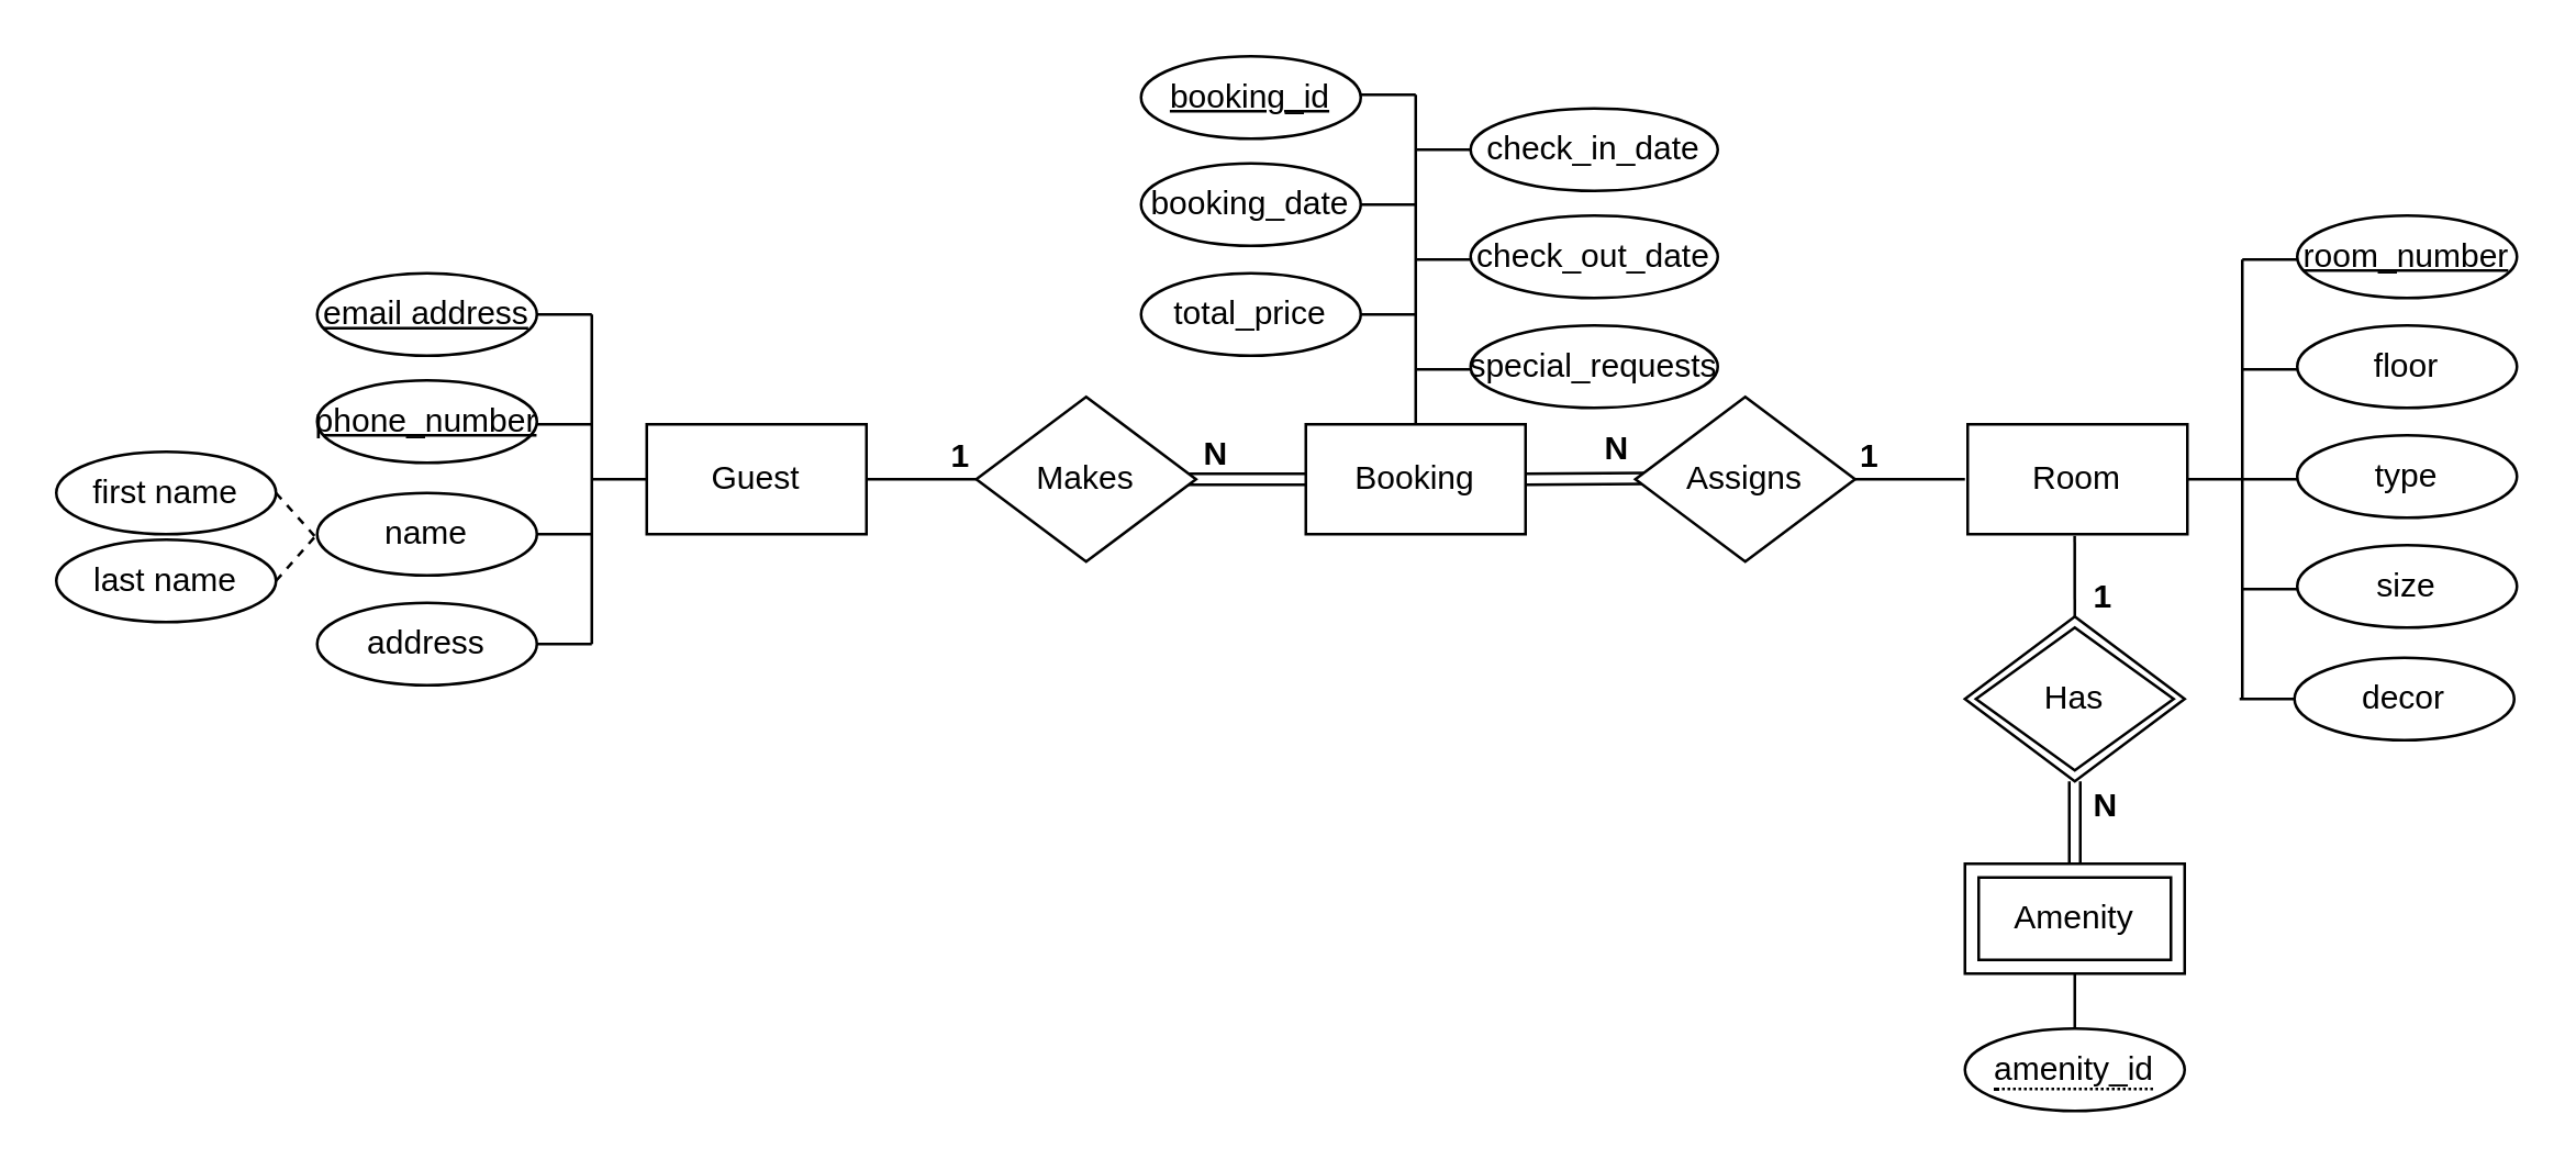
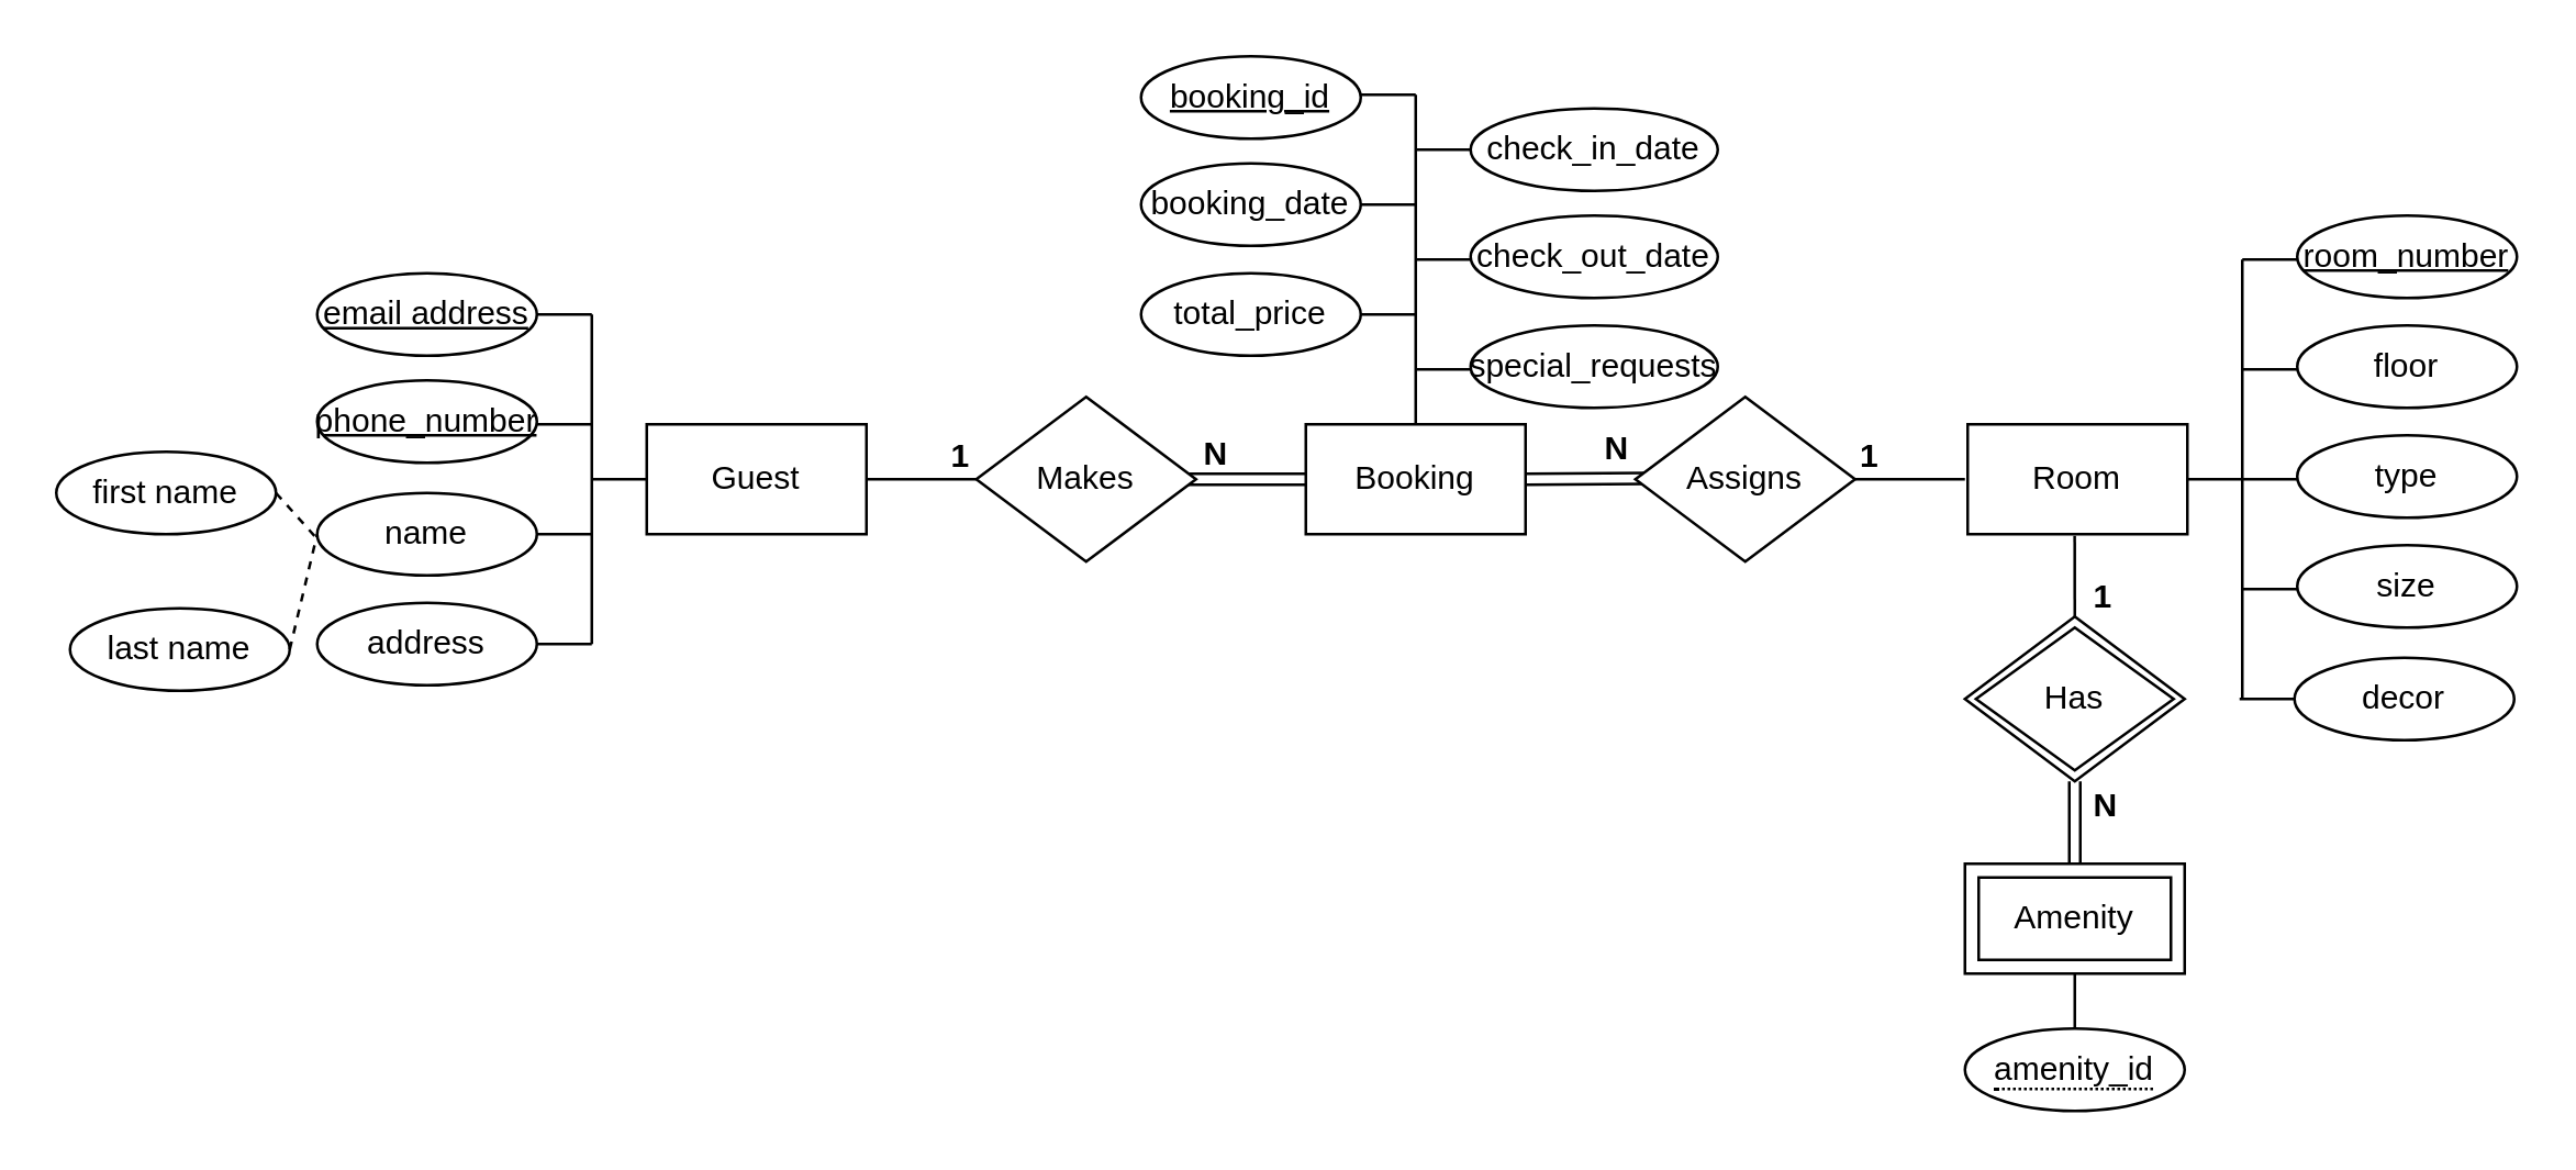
  <mxCell id="0" />
  <mxCell id="1" parent="0" />
  <mxCell id="2" value="&lt;span style=&quot;border-bottom: 1px dotted&quot;&gt;amenity_id&lt;/span&gt;" style="ellipse;whiteSpace=wrap;html=1;align=center;" parent="1" vertex="1"><mxGeometry x="715" y="374" width="80" height="30" as="geometry" /></mxCell>
  <mxCell id="3" value="phone_number" style="ellipse;whiteSpace=wrap;html=1;align=center;fontStyle=4;" vertex="1" parent="1"><mxGeometry x="115" y="138" width="80" height="30" as="geometry" /></mxCell>
  <mxCell id="4" value="name" style="ellipse;whiteSpace=wrap;html=1;align=center;" vertex="1" parent="1"><mxGeometry x="115" y="179" width="80" height="30" as="geometry" /></mxCell>
  <mxCell id="5" value="first name" style="ellipse;whiteSpace=wrap;html=1;align=center;" vertex="1" parent="1"><mxGeometry x="20" y="164" width="80" height="30" as="geometry" /></mxCell>
- <mxCell id="6" value="last name" style="ellipse;whiteSpace=wrap;html=1;align=center;" vertex="1" parent="1"><mxGeometry x="20" y="196" width="80" height="30" as="geometry" /></mxCell>
+ <mxCell id="6" value="last name" style="ellipse;whiteSpace=wrap;html=1;align=center;" vertex="1" parent="1"><mxGeometry x="25" y="221" width="80" height="30" as="geometry" /></mxCell>
  <mxCell id="7" value="email address" style="ellipse;whiteSpace=wrap;html=1;align=center;fontStyle=4;" vertex="1" parent="1"><mxGeometry x="115" y="99" width="80" height="30" as="geometry" /></mxCell>
  <mxCell id="8" value="Guest" style="whiteSpace=wrap;html=1;align=center;" vertex="1" parent="1"><mxGeometry x="235" y="154" width="80" height="40" as="geometry" /></mxCell>
  <mxCell id="9" value="Room" style="whiteSpace=wrap;html=1;align=center;" vertex="1" parent="1"><mxGeometry x="716" y="154" width="80" height="40" as="geometry" /></mxCell>
  <mxCell id="10" value="room_number" style="ellipse;whiteSpace=wrap;html=1;align=center;fontStyle=4;" vertex="1" parent="1"><mxGeometry x="836" y="78" width="80" height="30" as="geometry" /></mxCell>
  <mxCell id="11" value="" style="endArrow=none;html=1;rounded=0;exitX=1;exitY=0.5;exitDx=0;exitDy=0;" edge="1" parent="1"><mxGeometry relative="1" as="geometry"><mxPoint x="796" y="174" as="sourcePoint" /><mxPoint x="816" y="174" as="targetPoint" /></mxGeometry></mxCell>
  <mxCell id="12" value="type" style="ellipse;whiteSpace=wrap;html=1;align=center;" vertex="1" parent="1"><mxGeometry x="836" y="158" width="80" height="30" as="geometry" /></mxCell>
  <mxCell id="13" value="" style="endArrow=none;html=1;rounded=0;exitX=0;exitY=0.5;exitDx=0;exitDy=0;" edge="1" parent="1" source="8"><mxGeometry width="50" height="50" relative="1" as="geometry"><mxPoint x="385" y="294" as="sourcePoint" /><mxPoint x="215" y="174" as="targetPoint" /></mxGeometry></mxCell>
  <mxCell id="14" value="" style="endArrow=none;html=1;rounded=0;" edge="1" parent="1"><mxGeometry width="50" height="50" relative="1" as="geometry"><mxPoint x="215" y="234" as="sourcePoint" /><mxPoint x="215" y="114" as="targetPoint" /></mxGeometry></mxCell>
  <mxCell id="15" value="" style="endArrow=none;html=1;rounded=0;" edge="1" parent="1"><mxGeometry width="50" height="50" relative="1" as="geometry"><mxPoint x="195" y="114" as="sourcePoint" /><mxPoint x="215" y="114" as="targetPoint" /></mxGeometry></mxCell>
  <mxCell id="16" value="" style="endArrow=none;html=1;rounded=0;" edge="1" parent="1"><mxGeometry width="50" height="50" relative="1" as="geometry"><mxPoint x="195" y="154" as="sourcePoint" /><mxPoint x="215" y="154" as="targetPoint" /></mxGeometry></mxCell>
  <mxCell id="17" value="" style="endArrow=none;html=1;rounded=0;" edge="1" parent="1"><mxGeometry width="50" height="50" relative="1" as="geometry"><mxPoint x="195" y="194" as="sourcePoint" /><mxPoint x="215" y="194" as="targetPoint" /></mxGeometry></mxCell>
  <mxCell id="18" value="" style="endArrow=none;html=1;rounded=0;exitX=1;exitY=0.5;exitDx=0;exitDy=0;entryX=0;entryY=0.5;entryDx=0;entryDy=0;dashed=1;" edge="1" parent="1" source="6" target="4"><mxGeometry width="50" height="50" relative="1" as="geometry"><mxPoint x="90" y="274" as="sourcePoint" /><mxPoint x="140" y="224" as="targetPoint" /></mxGeometry></mxCell>
  <mxCell id="19" value="" style="endArrow=none;html=1;rounded=0;exitX=1;exitY=0.5;exitDx=0;exitDy=0;entryX=0.005;entryY=0.572;entryDx=0;entryDy=0;entryPerimeter=0;dashed=1;" edge="1" parent="1" source="5" target="4"><mxGeometry width="50" height="50" relative="1" as="geometry"><mxPoint x="100" y="284" as="sourcePoint" /><mxPoint x="150" y="234" as="targetPoint" /></mxGeometry></mxCell>
  <mxCell id="20" value="address" style="ellipse;whiteSpace=wrap;html=1;align=center;" vertex="1" parent="1"><mxGeometry x="115" y="219" width="80" height="30" as="geometry" /></mxCell>
  <mxCell id="21" value="" style="endArrow=none;html=1;rounded=0;" edge="1" parent="1"><mxGeometry width="50" height="50" relative="1" as="geometry"><mxPoint x="195" y="234" as="sourcePoint" /><mxPoint x="215" y="234" as="targetPoint" /></mxGeometry></mxCell>
  <mxCell id="22" value="Booking" style="whiteSpace=wrap;html=1;align=center;" vertex="1" parent="1"><mxGeometry x="475" y="154" width="80" height="40" as="geometry" /></mxCell>
  <mxCell id="23" value="" style="shape=link;html=1;rounded=0;entryX=0;entryY=0.5;entryDx=0;entryDy=0;" edge="1" parent="1" target="22"><mxGeometry relative="1" as="geometry"><mxPoint x="425" y="174" as="sourcePoint" /><mxPoint x="465" y="174" as="targetPoint" /></mxGeometry></mxCell>
  <mxCell id="24" value="" style="endArrow=none;html=1;rounded=0;" edge="1" parent="1"><mxGeometry width="50" height="50" relative="1" as="geometry"><mxPoint x="816" y="254" as="sourcePoint" /><mxPoint x="816" y="94" as="targetPoint" /></mxGeometry></mxCell>
  <mxCell id="25" value="" style="endArrow=none;html=1;rounded=0;exitX=1;exitY=0.5;exitDx=0;exitDy=0;" edge="1" parent="1"><mxGeometry relative="1" as="geometry"><mxPoint x="816" y="94" as="sourcePoint" /><mxPoint x="836" y="94" as="targetPoint" /></mxGeometry></mxCell>
  <mxCell id="26" value="" style="endArrow=none;html=1;rounded=0;exitX=1;exitY=0.5;exitDx=0;exitDy=0;" edge="1" parent="1"><mxGeometry relative="1" as="geometry"><mxPoint x="816" y="174" as="sourcePoint" /><mxPoint x="836" y="174" as="targetPoint" /></mxGeometry></mxCell>
  <mxCell id="27" value="" style="endArrow=none;html=1;rounded=0;exitX=1;exitY=0.5;exitDx=0;exitDy=0;" edge="1" parent="1"><mxGeometry relative="1" as="geometry"><mxPoint x="816" y="134" as="sourcePoint" /><mxPoint x="836" y="134" as="targetPoint" /></mxGeometry></mxCell>
  <mxCell id="28" value="floor" style="ellipse;whiteSpace=wrap;html=1;align=center;" vertex="1" parent="1"><mxGeometry x="836" y="118" width="80" height="30" as="geometry" /></mxCell>
  <mxCell id="29" value="size" style="ellipse;whiteSpace=wrap;html=1;align=center;" vertex="1" parent="1"><mxGeometry x="836" y="198" width="80" height="30" as="geometry" /></mxCell>
  <mxCell id="30" value="" style="endArrow=none;html=1;rounded=0;exitX=1;exitY=0.5;exitDx=0;exitDy=0;" edge="1" parent="1"><mxGeometry relative="1" as="geometry"><mxPoint x="816" y="214" as="sourcePoint" /><mxPoint x="836" y="214" as="targetPoint" /><Array as="points"><mxPoint x="826" y="214" /></Array></mxGeometry></mxCell>
  <mxCell id="31" value="booking_id" style="ellipse;whiteSpace=wrap;html=1;align=center;fontStyle=4;" vertex="1" parent="1"><mxGeometry x="415" y="20" width="80" height="30" as="geometry" /></mxCell>
  <mxCell id="32" value="Makes" style="shape=rhombus;perimeter=rhombusPerimeter;whiteSpace=wrap;html=1;align=center;" vertex="1" parent="1"><mxGeometry x="355" y="144" width="80" height="60" as="geometry" /></mxCell>
  <mxCell id="33" value="" style="endArrow=none;html=1;rounded=0;exitX=0;exitY=0.5;exitDx=0;exitDy=0;" edge="1" parent="1" source="32"><mxGeometry width="50" height="50" relative="1" as="geometry"><mxPoint x="335" y="174" as="sourcePoint" /><mxPoint x="315" y="174" as="targetPoint" /></mxGeometry></mxCell>
  <mxCell id="34" value="" style="shape=link;html=1;rounded=0;entryX=0.051;entryY=0.495;entryDx=0;entryDy=0;entryPerimeter=0;" edge="1" parent="1" target="36"><mxGeometry relative="1" as="geometry"><mxPoint x="555" y="174" as="sourcePoint" /><mxPoint x="605" y="174" as="targetPoint" /></mxGeometry></mxCell>
  <mxCell id="35" value="" style="endArrow=none;html=1;rounded=0;exitX=1;exitY=0.5;exitDx=0;exitDy=0;entryX=0;entryY=0.5;entryDx=0;entryDy=0;" edge="1" parent="1" source="36"><mxGeometry relative="1" as="geometry"><mxPoint x="675" y="174" as="sourcePoint" /><mxPoint x="715" y="174" as="targetPoint" /></mxGeometry></mxCell>
  <mxCell id="36" value="Assigns" style="shape=rhombus;perimeter=rhombusPerimeter;whiteSpace=wrap;html=1;align=center;" vertex="1" parent="1"><mxGeometry x="595" y="144" width="80" height="60" as="geometry" /></mxCell>
  <mxCell id="37" value="" style="endArrow=none;html=1;rounded=0;" edge="1" parent="1"><mxGeometry width="50" height="50" relative="1" as="geometry"><mxPoint x="515" y="154" as="sourcePoint" /><mxPoint x="515" y="34" as="targetPoint" /></mxGeometry></mxCell>
  <mxCell id="38" value="" style="endArrow=none;html=1;rounded=0;" edge="1" parent="1"><mxGeometry width="50" height="50" relative="1" as="geometry"><mxPoint x="495" y="34" as="sourcePoint" /><mxPoint x="515" y="34" as="targetPoint" /></mxGeometry></mxCell>
  <mxCell id="39" value="check_in_date" style="ellipse;whiteSpace=wrap;html=1;align=center;" vertex="1" parent="1"><mxGeometry x="535" y="39" width="90" height="30" as="geometry" /></mxCell>
  <mxCell id="40" value="check_out_date" style="ellipse;whiteSpace=wrap;html=1;align=center;" vertex="1" parent="1"><mxGeometry x="535" y="78" width="90" height="30" as="geometry" /></mxCell>
  <mxCell id="41" value="booking_date" style="ellipse;whiteSpace=wrap;html=1;align=center;" vertex="1" parent="1"><mxGeometry x="415" y="59" width="80" height="30" as="geometry" /></mxCell>
  <mxCell id="42" value="total_price" style="ellipse;whiteSpace=wrap;html=1;align=center;" vertex="1" parent="1"><mxGeometry x="415" y="99" width="80" height="30" as="geometry" /></mxCell>
  <mxCell id="43" value="" style="endArrow=none;html=1;rounded=0;" edge="1" parent="1"><mxGeometry width="50" height="50" relative="1" as="geometry"><mxPoint x="495" y="74" as="sourcePoint" /><mxPoint x="515" y="74" as="targetPoint" /></mxGeometry></mxCell>
  <mxCell id="44" value="" style="endArrow=none;html=1;rounded=0;" edge="1" parent="1"><mxGeometry width="50" height="50" relative="1" as="geometry"><mxPoint x="495" y="114" as="sourcePoint" /><mxPoint x="515" y="114" as="targetPoint" /></mxGeometry></mxCell>
  <mxCell id="45" value="" style="endArrow=none;html=1;rounded=0;" edge="1" parent="1"><mxGeometry width="50" height="50" relative="1" as="geometry"><mxPoint x="515" y="54" as="sourcePoint" /><mxPoint x="535" y="54" as="targetPoint" /></mxGeometry></mxCell>
  <mxCell id="46" value="" style="endArrow=none;html=1;rounded=0;" edge="1" parent="1"><mxGeometry width="50" height="50" relative="1" as="geometry"><mxPoint x="515" y="94" as="sourcePoint" /><mxPoint x="535" y="94" as="targetPoint" /></mxGeometry></mxCell>
  <mxCell id="47" value="" style="endArrow=none;html=1;rounded=0;exitX=1;exitY=0.5;exitDx=0;exitDy=0;" edge="1" parent="1"><mxGeometry relative="1" as="geometry"><mxPoint x="815" y="254" as="sourcePoint" /><mxPoint y="254" as="targetPoint" x="835" /><Array as="points"><mxPoint x="825" y="254" /></Array></mxGeometry></mxCell>
  <mxCell id="48" value="decor" style="ellipse;whiteSpace=wrap;html=1;align=center;" vertex="1" parent="1"><mxGeometry y="239" width="80" height="30" as="geometry" x="835" /></mxCell>
  <mxCell id="49" value="" style="endArrow=none;html=1;rounded=0;" edge="1" parent="1"><mxGeometry width="50" height="50" relative="1" as="geometry"><mxPoint x="515" y="134" as="sourcePoint" /><mxPoint x="535" y="134" as="targetPoint" /></mxGeometry></mxCell>
  <mxCell id="50" value="special_requests" style="ellipse;whiteSpace=wrap;html=1;align=center;" vertex="1" parent="1"><mxGeometry x="535" y="118" width="90" height="30" as="geometry" /></mxCell>
  <mxCell id="51" value="" style="endArrow=none;html=1;rounded=0;exitX=0.487;exitY=1.014;exitDx=0;exitDy=0;entryX=0.5;entryY=0;entryDx=0;entryDy=0;exitPerimeter=0;" edge="1" parent="1" source="9"><mxGeometry relative="1" as="geometry"><mxPoint x="735" y="214" as="sourcePoint" /><mxPoint x="755" y="224" as="targetPoint" /></mxGeometry></mxCell>
  <mxCell id="52" value="" style="shape=link;html=1;rounded=0;" edge="1" parent="1"><mxGeometry relative="1" as="geometry"><mxPoint x="755" y="284" as="sourcePoint" /><mxPoint x="755" y="334" as="targetPoint" /></mxGeometry></mxCell>
  <mxCell id="53" value="Amenity" style="shape=ext;margin=3;double=1;whiteSpace=wrap;html=1;align=center;" vertex="1" parent="1"><mxGeometry x="715" y="314" width="80" height="40" as="geometry" /></mxCell>
  <mxCell id="54" value="" style="endArrow=none;html=1;rounded=0;" edge="1" parent="1"><mxGeometry width="50" height="50" relative="1" as="geometry"><mxPoint x="755" y="374" as="sourcePoint" /><mxPoint x="755" y="354" as="targetPoint" /></mxGeometry></mxCell>
  <mxCell id="55" value="&lt;b&gt;1&lt;/b&gt;" style="text;html=1;align=center;verticalAlign=middle;resizable=0;points=[];autosize=1;strokeColor=none;fillColor=none;" vertex="1" parent="1"><mxGeometry x="334" y="151" width="30" height="30" as="geometry" /></mxCell>
  <mxCell id="56" value="&lt;b&gt;N&lt;/b&gt;" style="text;html=1;align=center;verticalAlign=middle;resizable=0;points=[];autosize=1;strokeColor=none;fillColor=none;" vertex="1" parent="1"><mxGeometry x="427" y="150" width="30" height="30" as="geometry" /></mxCell>
  <mxCell id="57" value="&lt;b&gt;1&lt;/b&gt;" style="text;html=1;align=center;verticalAlign=middle;resizable=0;points=[];autosize=1;strokeColor=none;fillColor=none;" vertex="1" parent="1"><mxGeometry x="665" y="151" width="30" height="30" as="geometry" /></mxCell>
  <mxCell id="58" value="&lt;b&gt;N&lt;/b&gt;" style="text;html=1;align=center;verticalAlign=middle;resizable=0;points=[];autosize=1;strokeColor=none;fillColor=none;" vertex="1" parent="1"><mxGeometry x="573" y="148" width="30" height="30" as="geometry" /></mxCell>
  <mxCell id="59" value="&lt;b&gt;N&lt;/b&gt;" style="text;html=1;align=center;verticalAlign=middle;resizable=0;points=[];autosize=1;strokeColor=none;fillColor=none;" vertex="1" parent="1"><mxGeometry x="751" y="278" width="30" height="30" as="geometry" /></mxCell>
  <mxCell id="60" value="Has" style="shape=rhombus;double=1;perimeter=rhombusPerimeter;whiteSpace=wrap;html=1;align=center;" vertex="1" parent="1"><mxGeometry x="715" y="224" width="80" height="60" as="geometry" /></mxCell>
  <mxCell id="61" value="&lt;b&gt;1&lt;/b&gt;" style="text;html=1;align=center;verticalAlign=middle;resizable=0;points=[];autosize=1;strokeColor=none;fillColor=none;" vertex="1" parent="1"><mxGeometry x="750" y="202" width="30" height="30" as="geometry" /></mxCell>
